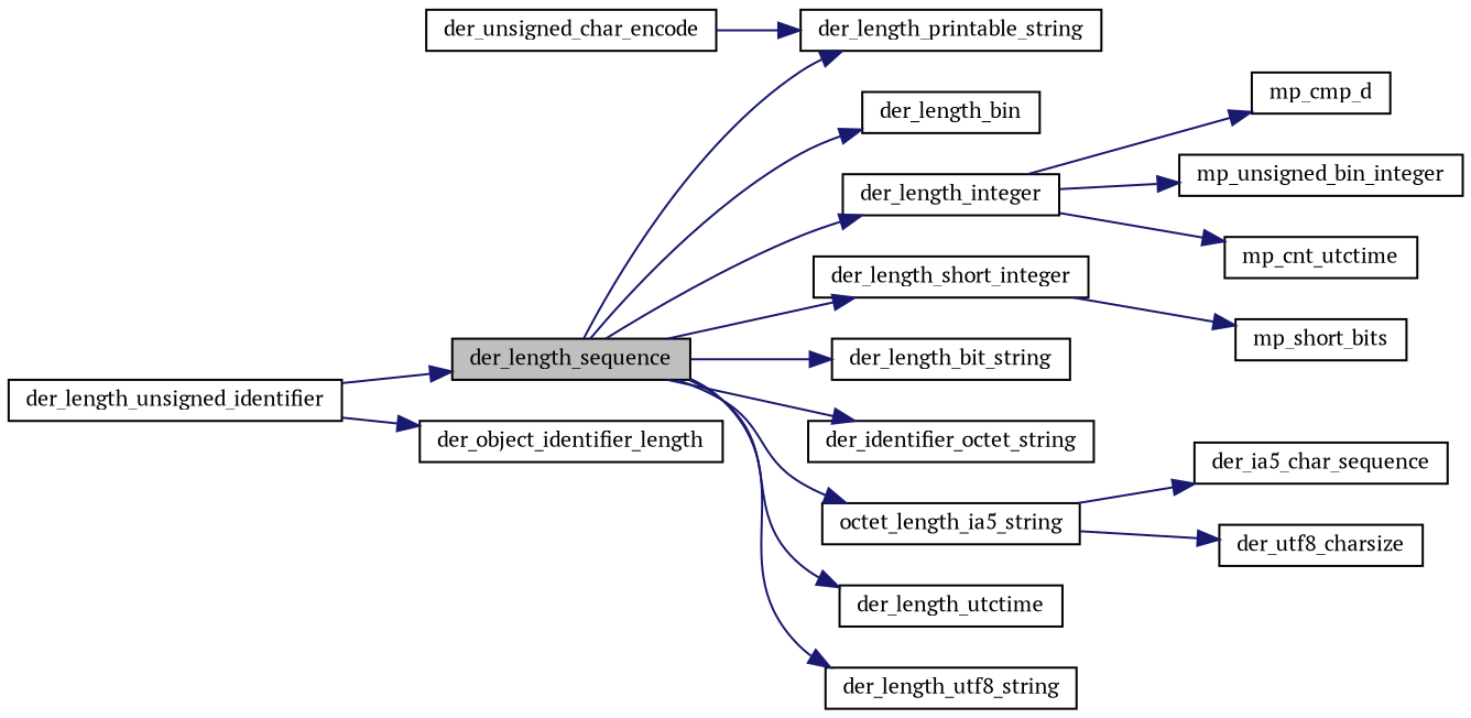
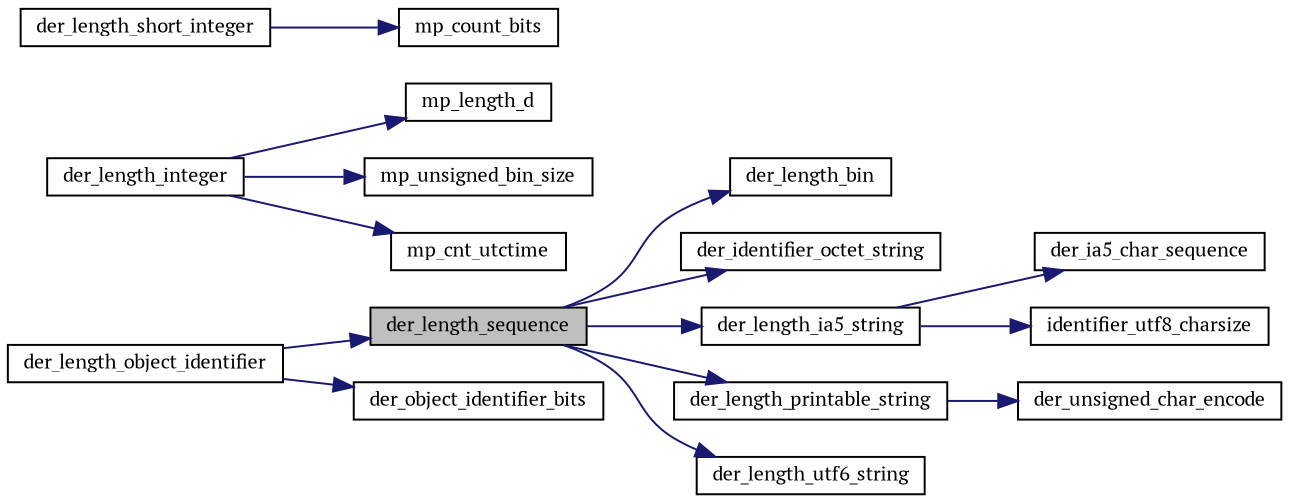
  digraph {
    fontname="PT Serif"
    rankdir=LR
    node [color=black fillcolor=white fontname="PT Serif" fontsize=10 shape=record style=filled]
    edge [color=midnightblue fontname="PT Serif" fontsize=10 labelfontname=Helvetica labelfontsize=10 style=solid]
    n1 [fillcolor=grey75 fontcolor=black height=0.2 label=der_length_sequence width=0.4]
    n2 [height=0.2 label=der_length_bin width=0.4]
    n3 [height=0.2 label=der_length_integer width=0.4]
    n4 [height=0.2 label=der_length_short_integer width=0.4]
-   n5 [height=0.2 label=der_length_bit_string width=0.4]
    n6 [height=0.2 label=der_identifier_octet_string width=0.4]
-   n7 [height=0.2 label=octet_length_ia5_string width=0.4]
+   n7 [height=0.2 label=der_length_ia5_string width=0.4]
    n8 [height=0.2 label=der_length_printable_string width=0.4]
-   n9 [height=0.2 label=der_length_utctime width=0.4]
-   n10 [height=0.2 label=der_length_utf8_string width=0.4]
-   n11 [height=0.2 label=mp_cmp_d width=0.4]
-   n12 [height=0.2 label=mp_unsigned_bin_integer width=0.4]
+   n10 [height=0.2 label=der_length_utf6_string width=0.4]
+   n11 [height=0.2 label=mp_length_d width=0.4]
+   n12 [height=0.2 label=mp_unsigned_bin_size width=0.4]
    n13 [height=0.2 label=mp_cnt_utctime width=0.4]
-   n14 [height=0.2 label=mp_short_bits width=0.4]
-   n15 [height=0.2 label=der_length_unsigned_identifier width=0.4]
-   n16 [height=0.2 label=der_object_identifier_length width=0.4]
+   n14 [height=0.2 label=mp_count_bits width=0.4]
+   n15 [height=0.2 label=der_length_object_identifier width=0.4]
+   n16 [height=0.2 label=der_object_identifier_bits width=0.4]
    n17 [height=0.2 label=der_ia5_char_sequence width=0.4]
-   n18 [height=0.2 label=der_utf8_charsize width=0.4]
+   n18 [height=0.2 label=identifier_utf8_charsize width=0.4]
    n19 [height=0.2 label=der_unsigned_char_encode width=0.4]
    n1 -> n2
-   n1 -> n3
-   n1 -> n4
-   n1 -> n5
    n1 -> n6
    n1 -> n7
    n1 -> n8
-   n1 -> n9
    n1 -> n10
    n3 -> n11
    n3 -> n12
    n3 -> n13
    n4 -> n14
    n7 -> n17
    n7 -> n18
-   n19 -> n8
+   n8 -> n19
    n15 -> n1
    n15 -> n16
  }
